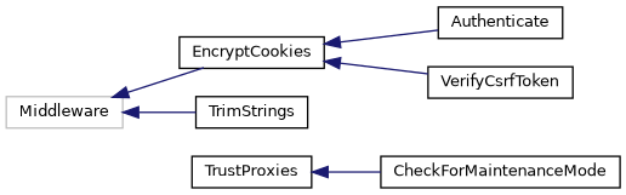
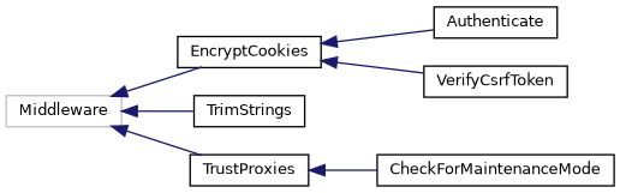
  digraph {
    rankdir=LR
    node [color=black fillcolor=white fontname=Helvetica fontsize=10 shape=record style=filled]
    edge [color=midnightblue dir=back fontname=Helvetica fontsize=10 labelfontname=Helvetica labelfontsize=10 style=solid]
    n1 [color=grey75 height=0.2 label=Middleware width=0.4]
    n2 [height=0.2 label=EncryptCookies width=0.4]
    n3 [height=0.2 label=TrimStrings width=0.4]
    n4 [height=0.2 label=TrustProxies width=0.4]
    n5 [height=0.2 label=Authenticate width=0.4]
    n6 [height=0.2 label=CheckForMaintenanceMode width=0.4]
    n7 [height=0.2 label=VerifyCsrfToken width=0.4]
    n1 -> n2
    n1 -> n3
+   n1 -> n4
    n2 -> n5
    n2 -> n7
    n4 -> n6
  }
